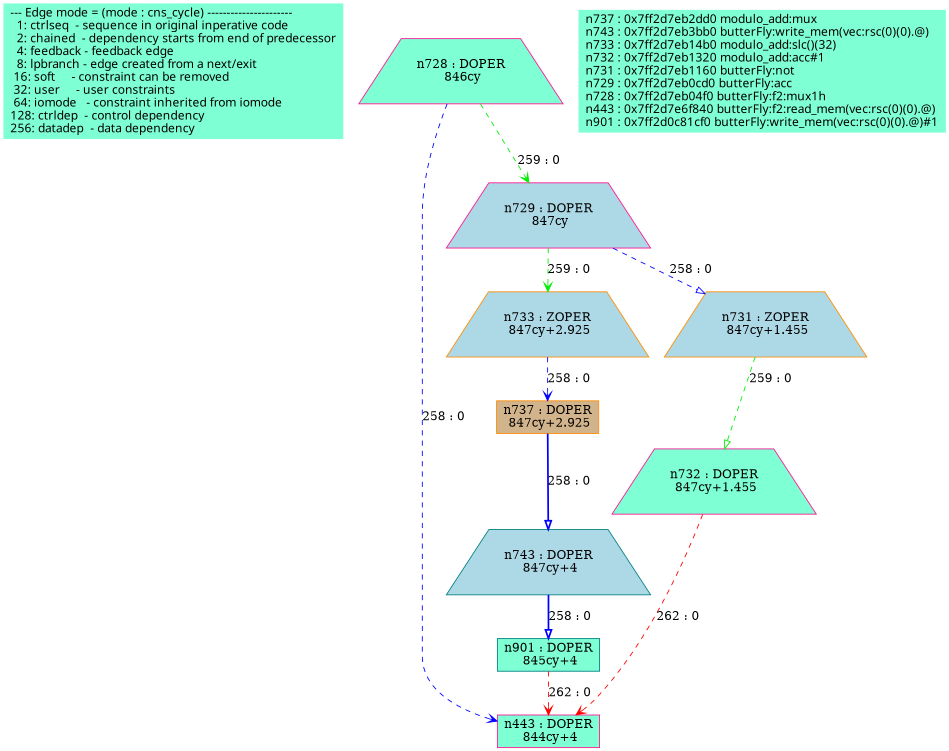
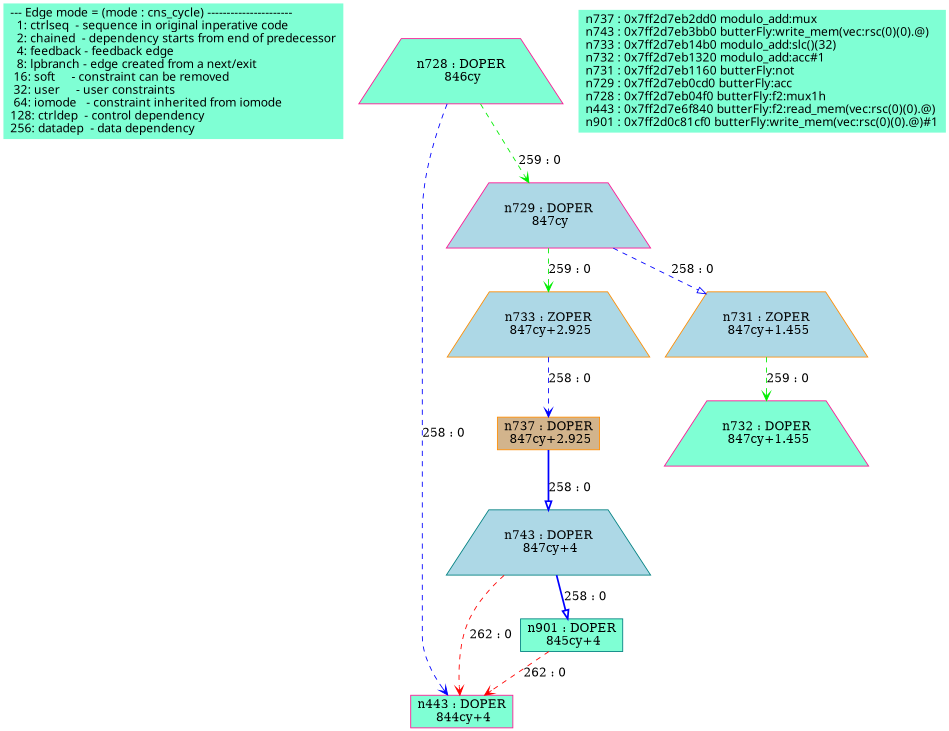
  digraph {
    node [color=teal fillcolor=aquamarine shape=trapezium style=filled]
    edge [arrowhead=vee color=blue style=dashed]
    n1 [fontname=Fixed label="--- Edge mode = (mode : cns_cycle) ----------------------\l  1: ctrlseq  - sequence in original inperative code     \l  2: chained  - dependency starts from end of predecessor\l  4: feedback - feedback edge                            \l  8: lpbranch - edge created from a next/exit            \l 16: soft     - constraint can be removed                \l 32: user     - user constraints                         \l 64: iomode   - constraint inherited from iomode         \l128: ctrldep  - control dependency                       \l256: datadep  - data dependency                          \l" labeljust=left shape=none]
    n2 [color=darkorange fillcolor=tan label="n737 : DOPER\n 847cy+2.925\n" shape=box]
    n3 [fillcolor=lightblue label="n743 : DOPER\n 847cy+4\n"]
    n4 [color=deeppink label="n443 : DOPER\n 844cy+4\n" shape=box]
    n5 [label="n901 : DOPER\n 845cy+4\n" shape=box]
    n6 [color=darkorange fillcolor=lightblue label="n733 : ZOPER\n 847cy+2.925\n"]
    n7 [color=deeppink label="n732 : DOPER\n 847cy+1.455\n"]
    n8 [color=darkorange fillcolor=lightblue label="n731 : ZOPER\n 847cy+1.455\n"]
    n9 [color=deeppink fillcolor=lightblue label="n729 : DOPER\n 847cy\n"]
    n10 [color=deeppink label="n728 : DOPER\n 846cy\n"]
    n11 [fontname=Fixed label="n737 : 0x7ff2d7eb2dd0 modulo_add:mux\ln743 : 0x7ff2d7eb3bb0 butterFly:write_mem(vec:rsc(0)(0).@)\ln733 : 0x7ff2d7eb14b0 modulo_add:slc()(32)\ln732 : 0x7ff2d7eb1320 modulo_add:acc#1\ln731 : 0x7ff2d7eb1160 butterFly:not\ln729 : 0x7ff2d7eb0cd0 butterFly:acc\ln728 : 0x7ff2d7eb04f0 butterFly:f2:mux1h\ln443 : 0x7ff2d7e6f840 butterFly:f2:read_mem(vec:rsc(0)(0).@)\ln901 : 0x7ff2d0c81cf0 butterFly:write_mem(vec:rsc(0)(0).@)#1\l" labeljust=left shape=none]
    n2 -> n3 [arrowhead=onormal label="258 : 0" style=bold]
-   n7 -> n4 [color=red label="262 : 0"]
+   n3 -> n4 [color=red label="262 : 0"]
    n3 -> n5 [arrowhead=onormal label="258 : 0" style=bold]
    n5 -> n4 [color=red label="262 : 0"]
    n6 -> n2 [label="258 : 0"]
-   n8 -> n7 [arrowhead=onormal color=green2 label="259 : 0"]
+   n8 -> n7 [color=green2 label="259 : 0"]
    n9 -> n6 [color=green2 label="259 : 0"]
    n9 -> n8 [arrowhead=onormal label="258 : 0"]
    n10 -> n4 [label="258 : 0"]
    n10 -> n9 [color=green2 label="259 : 0"]
  }
